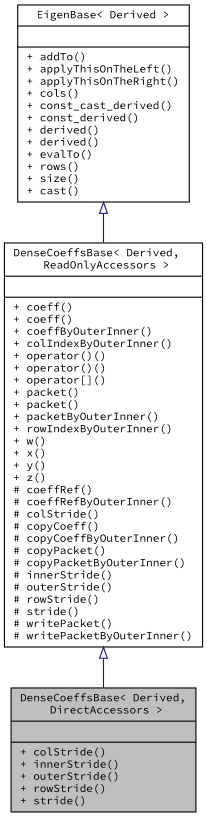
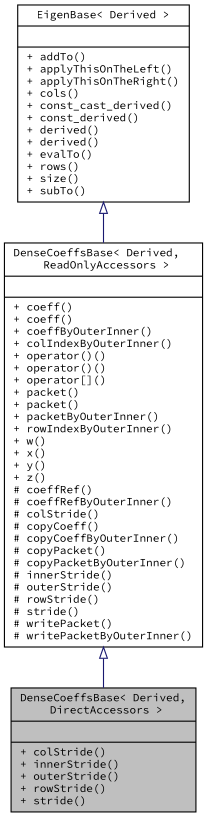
  digraph {
    fontname="Source Code Pro"
    node [color=black fillcolor=white fontname="Source Code Pro" fontsize=10 shape=record style=filled]
    edge [arrowtail=onormal color=midnightblue dir=back fontname="Source Code Pro" fontsize=10 labelfontname=FreeSans labelfontsize=10 style=solid]
    n1 [fillcolor=grey75 fontcolor=black height=0.2 label="{DenseCoeffsBase\< Derived,\l DirectAccessors \>\n||+ colStride()\l+ innerStride()\l+ outerStride()\l+ rowStride()\l+ stride()\l}" width=0.4]
    n2 [height=0.2 label="{DenseCoeffsBase\< Derived,\l ReadOnlyAccessors \>\n||+ coeff()\l+ coeff()\l+ coeffByOuterInner()\l+ colIndexByOuterInner()\l+ operator()()\l+ operator()()\l+ operator[]()\l+ packet()\l+ packet()\l+ packetByOuterInner()\l+ rowIndexByOuterInner()\l+ w()\l+ x()\l+ y()\l+ z()\l# coeffRef()\l# coeffRefByOuterInner()\l# colStride()\l# copyCoeff()\l# copyCoeffByOuterInner()\l# copyPacket()\l# copyPacketByOuterInner()\l# innerStride()\l# outerStride()\l# rowStride()\l# stride()\l# writePacket()\l# writePacketByOuterInner()\l}" width=0.4]
-   n3 [height=0.2 label="{EigenBase\< Derived \>\n||+ addTo()\l+ applyThisOnTheLeft()\l+ applyThisOnTheRight()\l+ cols()\l+ const_cast_derived()\l+ const_derived()\l+ derived()\l+ derived()\l+ evalTo()\l+ rows()\l+ size()\l+ cast()\l}" width=0.4]
+   n3 [height=0.2 label="{EigenBase\< Derived \>\n||+ addTo()\l+ applyThisOnTheLeft()\l+ applyThisOnTheRight()\l+ cols()\l+ const_cast_derived()\l+ const_derived()\l+ derived()\l+ derived()\l+ evalTo()\l+ rows()\l+ size()\l+ subTo()\l}" width=0.4]
    n2 -> n1
    n3 -> n2
  }
